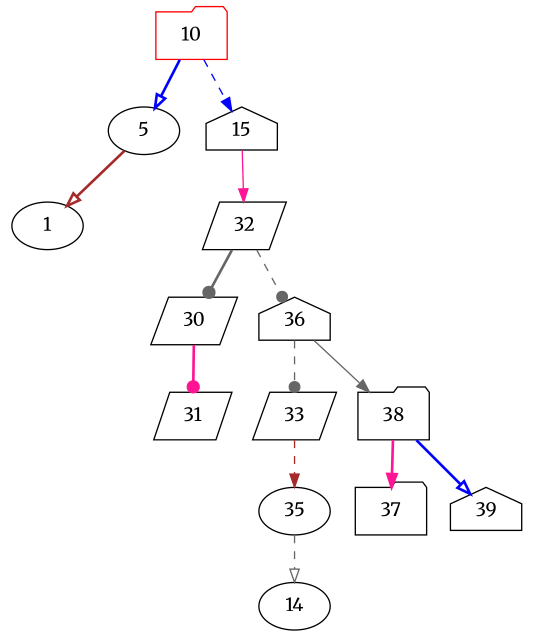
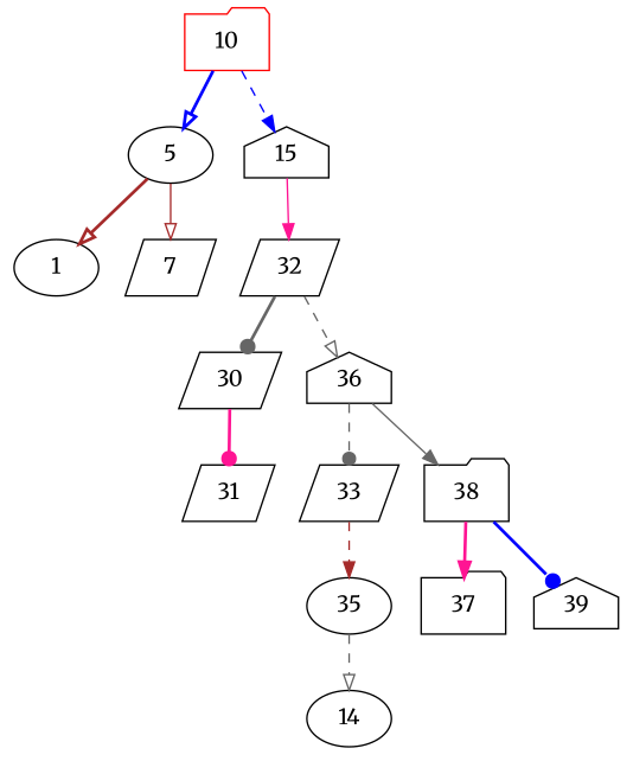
  digraph {
    fontname=Merriweather
    node [fontname=Merriweather shape=parallelogram]
    edge [arrowhead=onormal color=gray40 fontname=Merriweather style=bold]
    10 [color=red shape=folder]
    5 [shape=ellipse]
    15 [shape=house]
    1 [shape=ellipse]
+   7
    32
    30
    36 [shape=house]
    31
    33
    38 [shape=folder]
    35 [shape=ellipse]
    37 [shape=folder]
    39 [shape=house]
    n15 [label=14 shape=ellipse]
    10 -> 5 [color=blue]
    10 -> 15 [arrowhead=normal color=blue style=dashed]
    5 -> 1 [color=brown]
+   5 -> 7 [color=brown style=solid]
    15 -> 32 [arrowhead=normal color=deeppink style=solid]
    32 -> 30 [arrowhead=dot]
-   32 -> 36 [arrowhead=dot style=dashed]
+   32 -> 36 [style=dashed]
    30 -> 31 [arrowhead=dot color=deeppink]
    36 -> 33 [arrowhead=dot style=dashed]
    36 -> 38 [arrowhead=normal style=solid]
    33 -> 35 [arrowhead=normal color=brown style=dashed]
    38 -> 37 [arrowhead=normal color=deeppink]
-   38 -> 39 [color=blue]
+   38 -> 39 [arrowhead=dot color=blue]
    35 -> n15 [style=dashed]
  }
